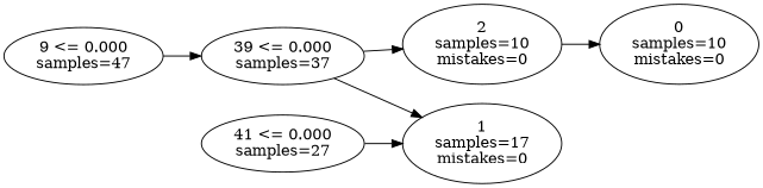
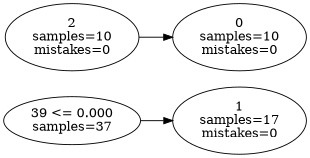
  digraph {
    rankdir=LR
-   n1 [label="9 <= 0.000\nsamples=\47"]
    n2 [label="39 <= 0.000\nsamples=\37"]
    n3 [label="2\nsamples=\10\nmistakes=\0"]
    n4 [label="1\nsamples=\17\nmistakes=\0"]
    n5 [label="0\nsamples=\10\nmistakes=\0"]
-   n6 [label="41 <= 0.000\nsamples=\27"]
-   n1 -> n2
-   n2 -> n3
    n2 -> n4
    n3 -> n5
-   n6 -> n4
  }
